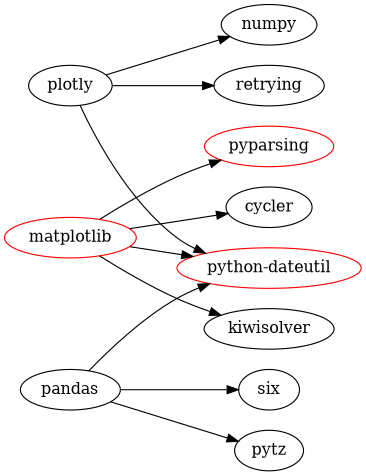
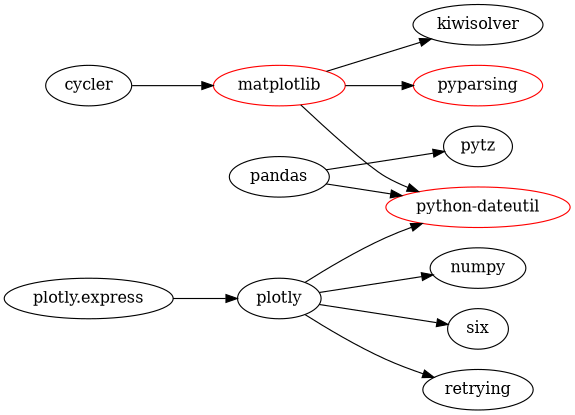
  digraph {
    rankdir=LR
    numpy [color=black]
    matplotlib [color=red]
    pyparsing [color=red]
    cycler
    "python-dateutil" [color=red]
    kiwisolver
+   "plotly.express"
    plotly
    six
    retrying
    pandas
    pytz
    matplotlib -> pyparsing
-   matplotlib -> cycler
+   cycler -> matplotlib
    matplotlib -> "python-dateutil"
    matplotlib -> kiwisolver
+   "plotly.express" -> plotly
    plotly -> numpy
    plotly -> "python-dateutil"
-   pandas -> six
+   plotly -> six
    plotly -> retrying
    pandas -> "python-dateutil"
    pandas -> pytz
  }
